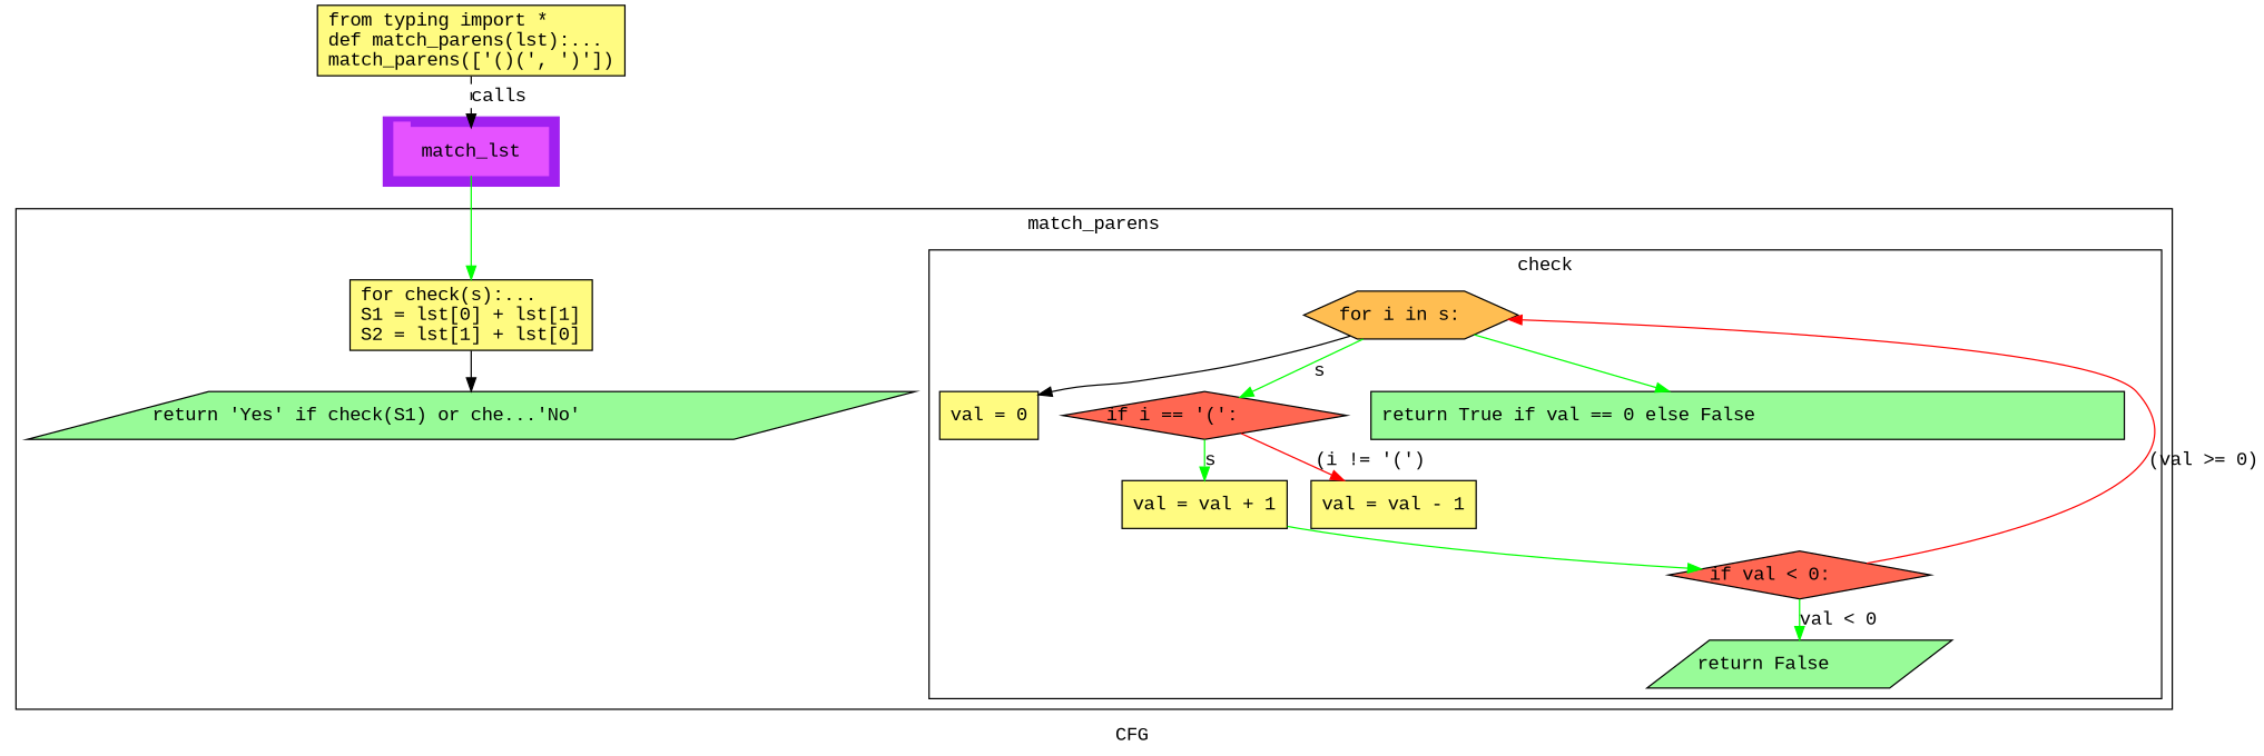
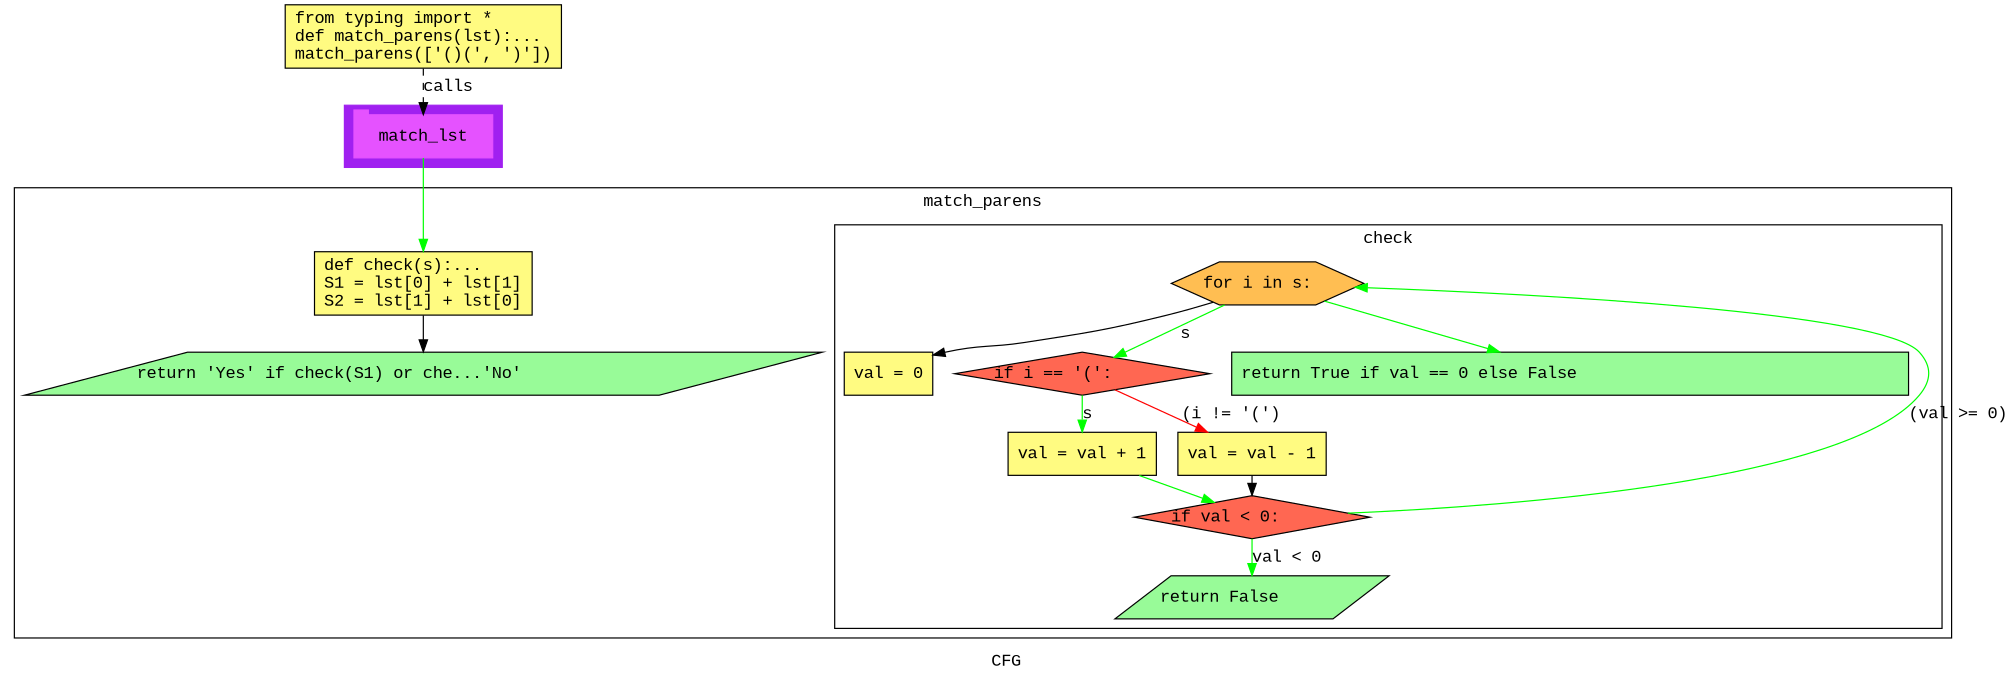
  digraph {
    compound=True
    fontname="Liberation Mono"
    label=CFG
    pack=False
    rankdir=TB
    ranksep=0.02
    node [fontname="Liberation Mono" shape=rectangle style="filled,solid" fillcolor="#FFFB81"]
    edge [color=green fontname="Liberation Mono"]
    n1 [color="#E552FF" height=0.5 label=match_lst linenum="[18]" shape=tab style=filled width=1.6111 fillcolor=""]
    n2 [height=0.5 label="val = 0\l" linenum="[4]" width=1.0278]
    n3 [fillcolor="#FFBE52" height=0.5 label="for i in s:\l" linenum="[5]" shape=hexagon width=2.2306]
    n4 [fillcolor="#FF6752" height=0.5 label="if i == '(':\l" linenum="[6]" shape=diamond width=2.9617]
    n5 [fillcolor="#98fb98" height=0.5 label="return True if val == 0 else False\l" linenum="[12]" shape=box width=7.8617]
    n6 [height=0.5 label="val = val + 1\l" linenum="[7]" width=1.7222]
    n7 [height=0.5 label="val = val - 1\l" linenum="[9]" width=1.7222]
    n8 [fillcolor="#FF6752" height=0.5 label="if val < 0:\l" linenum="[10]" shape=diamond width=2.7319]
    n9 [fillcolor="#98fb98" height=0.5 label="return False\l" linenum="[11]" shape=parallelogram width=3.0706]
-   n10 [height=0.73611 label="for check(s):...\lS1 = lst[0] + lst[1]\lS2 = lst[1] + lst[0]\l" linenum="[3, 14, 15]" width=2.5278]
+   n10 [height=0.73611 label="def check(s):...\lS1 = lst[0] + lst[1]\lS2 = lst[1] + lst[0]\l" linenum="[3, 14, 15]" width=2.5278]
    n11 [fillcolor="#98fb98" height=0.5 label="return 'Yes' if check(S1) or che...'No'\l" linenum="[16]" shape=parallelogram width=8.947]
    n12 [height=0.73611 label="from typing import *\ldef match_parens(lst):...\lmatch_parens(['()(', ')'])\l" linenum="[1]" width=3.2083]
    subgraph cluster_1 {
      color=purple
      compound=true
      label=""
      shape=tab
      style=filled
      n1
    }
    subgraph cluster_2 {
      label=match_parens
      n10
      n11
      subgraph cluster_3 {
        label=check
        n2
        n3
        n4
        n5
        n6
        n7
        n8
        n9
      }
    }
    n1 -> n10
    n3 -> n2 [color=black]
    n3 -> n4 [label=s]
    n3 -> n5
    n4 -> n6 [label=s]
    n4 -> n7 [color=red label="(i != '(')"]
    n6 -> n8
-   n8 -> n3 [color=red label="(val >= 0)"]
+   n7 -> n8 [color=black]
+   n8 -> n3 [label="(val >= 0)"]
    n8 -> n9 [label="val < 0"]
    n10 -> n11 [color=black]
    n12 -> n1 [label=calls style=dashed color=""]
  }
